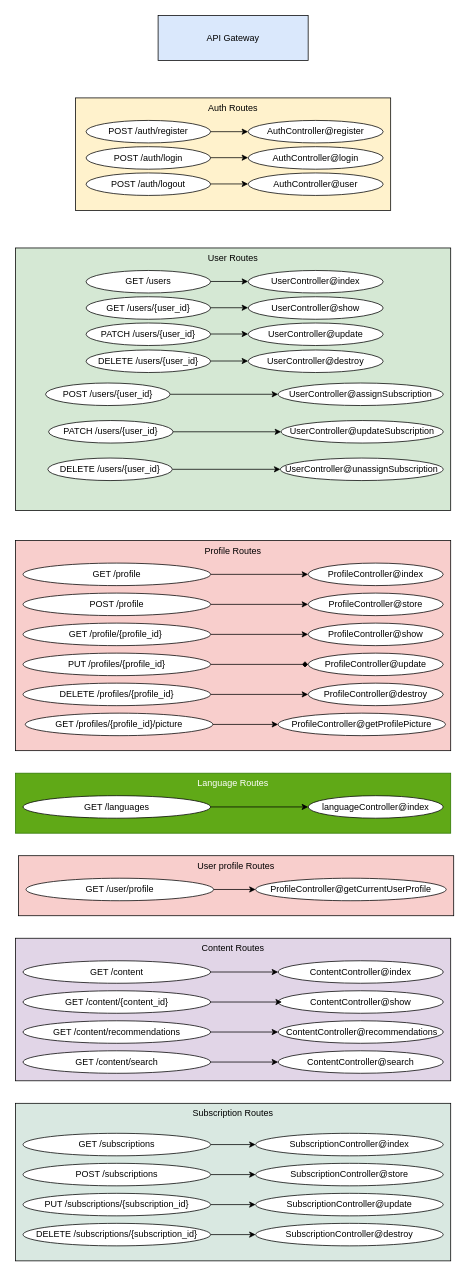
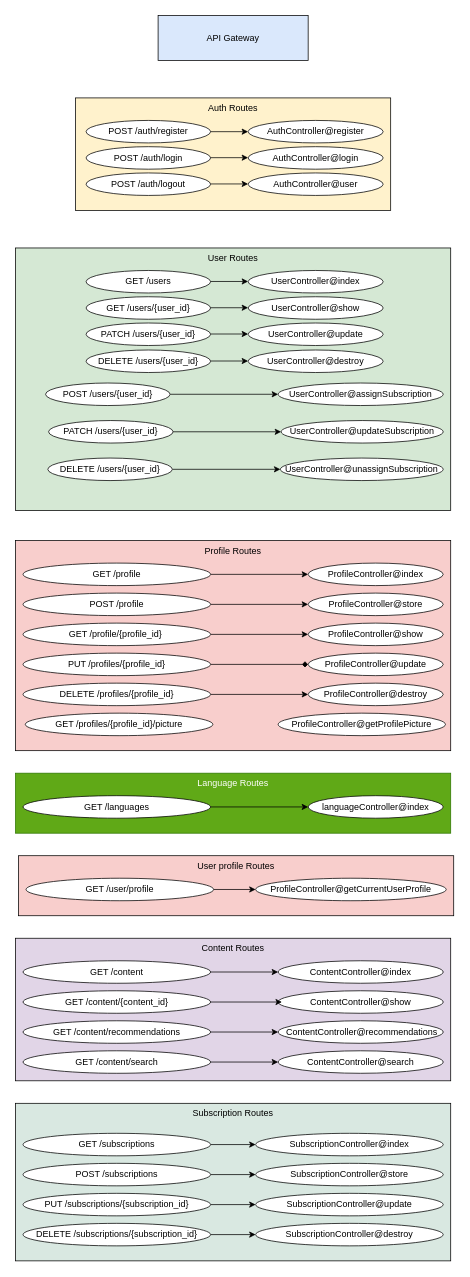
  <mxCell id="0" />
  <mxCell id="1" parent="0" />
  <mxCell id="2" value="API Gateway" style="shape=rectangle;whiteSpace=wrap;html=1;fillColor=#dae8fc;" parent="1" vertex="1"><mxGeometry x="210" y="20" width="200" height="60" as="geometry" /></mxCell>
  <mxCell id="3" value="Auth Routes" style="shape=rectangle;whiteSpace=wrap;html=1;fillColor=#fff2cc;verticalAlign=top;" parent="1" vertex="1"><mxGeometry x="100" y="130" width="420" height="150" as="geometry" /></mxCell>
  <mxCell id="4" value="POST /auth/register" style="ellipse;whiteSpace=wrap;html=1;" parent="1" vertex="1"><mxGeometry x="114" y="160" width="166" height="30" as="geometry" /></mxCell>
  <mxCell id="5" value="POST /auth/login" style="ellipse;whiteSpace=wrap;html=1;" parent="1" vertex="1"><mxGeometry x="114" y="195" width="166" height="30" as="geometry" /></mxCell>
  <mxCell id="6" value="POST /auth/logout" style="ellipse;whiteSpace=wrap;html=1;" parent="1" vertex="1"><mxGeometry x="114" y="230" width="166" height="30" as="geometry" /></mxCell>
  <mxCell id="7" value="User Routes" style="shape=rectangle;whiteSpace=wrap;html=1;fillColor=#d5e8d4;verticalAlign=top;" parent="1" vertex="1"><mxGeometry x="20" y="330" width="580" height="350" as="geometry" /></mxCell>
  <mxCell id="8" value="GET /users" style="ellipse;whiteSpace=wrap;html=1;" parent="1" vertex="1"><mxGeometry x="114" y="360" width="166" height="30" as="geometry" /></mxCell>
  <mxCell id="9" value="GET /users/{user_id}" style="ellipse;whiteSpace=wrap;html=1;" parent="1" vertex="1"><mxGeometry x="114" y="395" width="166" height="30" as="geometry" /></mxCell>
  <mxCell id="10" value="PATCH /users/{user_id}" style="ellipse;whiteSpace=wrap;html=1;" parent="1" vertex="1"><mxGeometry x="114" y="430" width="166" height="30" as="geometry" /></mxCell>
  <mxCell id="11" value="DELETE /users/{user_id}" style="ellipse;whiteSpace=wrap;html=1;" parent="1" vertex="1"><mxGeometry x="114" y="466" width="166" height="30" as="geometry" /></mxCell>
  <mxCell id="12" value="Profile Routes" style="shape=rectangle;whiteSpace=wrap;html=1;fillColor=#f8cecc;verticalAlign=top;" parent="1" vertex="1"><mxGeometry x="20" y="720" width="580" height="280" as="geometry" /></mxCell>
  <mxCell id="13" style="edgeStyle=orthogonalEdgeStyle;rounded=0;orthogonalLoop=1;jettySize=auto;html=1;exitX=1;exitY=0.5;exitDx=0;exitDy=0;" parent="1" source="14" target="54" edge="1"><mxGeometry relative="1" as="geometry" /></mxCell>
  <mxCell id="14" value="GET /profile" style="ellipse;whiteSpace=wrap;html=1;" parent="1" vertex="1"><mxGeometry x="30" y="750" width="250" height="30" as="geometry" /></mxCell>
  <mxCell id="15" style="edgeStyle=orthogonalEdgeStyle;rounded=0;orthogonalLoop=1;jettySize=auto;html=1;entryX=0;entryY=0.5;entryDx=0;entryDy=0;" parent="1" source="16" target="55" edge="1"><mxGeometry relative="1" as="geometry" /></mxCell>
  <mxCell id="16" value="POST /profile" style="ellipse;whiteSpace=wrap;html=1;" parent="1" vertex="1"><mxGeometry x="30" y="790" width="250" height="30" as="geometry" /></mxCell>
  <mxCell id="17" style="edgeStyle=orthogonalEdgeStyle;rounded=0;orthogonalLoop=1;jettySize=auto;html=1;entryX=0;entryY=0.5;entryDx=0;entryDy=0;" parent="1" source="18" target="56" edge="1"><mxGeometry relative="1" as="geometry" /></mxCell>
  <mxCell id="18" value="GET /profile/{profile_id}&amp;nbsp;" style="ellipse;whiteSpace=wrap;html=1;" parent="1" vertex="1"><mxGeometry x="30" y="830" width="250" height="30" as="geometry" /></mxCell>
  <mxCell id="19" style="edgeStyle=orthogonalEdgeStyle;rounded=0;orthogonalLoop=1;jettySize=auto;html=1;entryX=0;entryY=0.5;entryDx=0;entryDy=0;endArrow=diamond;" parent="1" source="20" target="57" edge="1"><mxGeometry relative="1" as="geometry" /></mxCell>
  <mxCell id="20" value="PUT /profiles/{profile_id}" style="ellipse;whiteSpace=wrap;html=1;" parent="1" vertex="1"><mxGeometry x="30" y="870" width="250" height="30" as="geometry" /></mxCell>
  <mxCell id="21" style="edgeStyle=orthogonalEdgeStyle;rounded=0;orthogonalLoop=1;jettySize=auto;html=1;entryX=0;entryY=0.5;entryDx=0;entryDy=0;" parent="1" source="22" target="58" edge="1"><mxGeometry relative="1" as="geometry" /></mxCell>
  <mxCell id="22" value="DELETE /profiles/{profile_id}" style="ellipse;whiteSpace=wrap;html=1;" parent="1" vertex="1"><mxGeometry x="30" y="910" width="250" height="30" as="geometry" /></mxCell>
  <mxCell id="23" value="Content Routes" style="shape=rectangle;whiteSpace=wrap;html=1;fillColor=#e1d5e7;verticalAlign=top;" parent="1" vertex="1"><mxGeometry x="20" y="1250" width="580" height="190" as="geometry" /></mxCell>
  <mxCell id="24" style="edgeStyle=orthogonalEdgeStyle;rounded=0;orthogonalLoop=1;jettySize=auto;html=1;exitX=1;exitY=0.5;exitDx=0;exitDy=0;entryX=0;entryY=0.5;entryDx=0;entryDy=0;" parent="1" source="25" target="59" edge="1"><mxGeometry relative="1" as="geometry" /></mxCell>
  <mxCell id="25" value="GET /content" style="ellipse;whiteSpace=wrap;html=1;" parent="1" vertex="1"><mxGeometry x="30" y="1280" width="250" height="30" as="geometry" /></mxCell>
  <mxCell id="26" value="GET /content/{content_id}" style="ellipse;whiteSpace=wrap;html=1;" parent="1" vertex="1"><mxGeometry x="30" y="1320" width="250" height="30" as="geometry" /></mxCell>
  <mxCell id="27" style="edgeStyle=orthogonalEdgeStyle;rounded=0;orthogonalLoop=1;jettySize=auto;html=1;exitX=1;exitY=0.5;exitDx=0;exitDy=0;entryX=0;entryY=0.5;entryDx=0;entryDy=0;" parent="1" source="28" target="61" edge="1"><mxGeometry relative="1" as="geometry" /></mxCell>
  <mxCell id="28" value="GET /content/recommendations" style="ellipse;whiteSpace=wrap;html=1;" parent="1" vertex="1"><mxGeometry x="30" y="1360" width="250" height="30" as="geometry" /></mxCell>
  <mxCell id="29" style="edgeStyle=orthogonalEdgeStyle;rounded=0;orthogonalLoop=1;jettySize=auto;html=1;exitX=1;exitY=0.5;exitDx=0;exitDy=0;entryX=0;entryY=0.5;entryDx=0;entryDy=0;" parent="1" source="30" target="62" edge="1"><mxGeometry relative="1" as="geometry" /></mxCell>
  <mxCell id="30" value="GET /content/search" style="ellipse;whiteSpace=wrap;html=1;" parent="1" vertex="1"><mxGeometry x="30" y="1400" width="250" height="30" as="geometry" /></mxCell>
  <mxCell id="31" value="Subscription Routes" style="shape=rectangle;whiteSpace=wrap;html=1;fillColor=#d9e8e1;verticalAlign=top;" parent="1" vertex="1"><mxGeometry x="20" y="1470" width="580" height="210" as="geometry" /></mxCell>
  <mxCell id="32" style="edgeStyle=orthogonalEdgeStyle;rounded=0;orthogonalLoop=1;jettySize=auto;html=1;exitX=1;exitY=0.5;exitDx=0;exitDy=0;entryX=0;entryY=0.5;entryDx=0;entryDy=0;" parent="1" source="33" target="64" edge="1"><mxGeometry relative="1" as="geometry" /></mxCell>
  <mxCell id="33" value="GET /subscriptions" style="ellipse;whiteSpace=wrap;html=1;" parent="1" vertex="1"><mxGeometry x="30" y="1510" width="250" height="30" as="geometry" /></mxCell>
  <mxCell id="34" style="edgeStyle=orthogonalEdgeStyle;rounded=0;orthogonalLoop=1;jettySize=auto;html=1;exitX=1;exitY=0.5;exitDx=0;exitDy=0;entryX=0;entryY=0.5;entryDx=0;entryDy=0;" parent="1" source="35" target="65" edge="1"><mxGeometry relative="1" as="geometry" /></mxCell>
  <mxCell id="35" value="POST /subscriptions" style="ellipse;whiteSpace=wrap;html=1;" parent="1" vertex="1"><mxGeometry x="30" y="1550" width="250" height="30" as="geometry" /></mxCell>
  <mxCell id="36" style="edgeStyle=orthogonalEdgeStyle;rounded=0;orthogonalLoop=1;jettySize=auto;html=1;exitX=1;exitY=0.5;exitDx=0;exitDy=0;entryX=0;entryY=0.5;entryDx=0;entryDy=0;" parent="1" source="37" target="66" edge="1"><mxGeometry relative="1" as="geometry" /></mxCell>
  <mxCell id="37" value="PUT /subscriptions/{subscription_id}" style="ellipse;whiteSpace=wrap;html=1;" parent="1" vertex="1"><mxGeometry x="30" y="1590" width="250" height="30" as="geometry" /></mxCell>
  <mxCell id="38" style="edgeStyle=orthogonalEdgeStyle;rounded=0;orthogonalLoop=1;jettySize=auto;html=1;exitX=1;exitY=0.5;exitDx=0;exitDy=0;entryX=0;entryY=0.5;entryDx=0;entryDy=0;" parent="1" source="39" target="67" edge="1"><mxGeometry relative="1" as="geometry" /></mxCell>
  <mxCell id="39" value="DELETE /subscriptions/{subscription_id}" style="ellipse;whiteSpace=wrap;html=1;" parent="1" vertex="1"><mxGeometry x="30" y="1630" width="250" height="30" as="geometry" /></mxCell>
  <mxCell id="40" value="AuthController@register" style="ellipse;whiteSpace=wrap;html=1;" parent="1" vertex="1"><mxGeometry x="330" y="160" width="180" height="30" as="geometry" /></mxCell>
  <mxCell id="41" value="AuthController@login" style="ellipse;whiteSpace=wrap;html=1;" parent="1" vertex="1"><mxGeometry x="330" y="195" width="180" height="30" as="geometry" /></mxCell>
  <mxCell id="42" value="AuthController@user" style="ellipse;whiteSpace=wrap;html=1;" parent="1" vertex="1"><mxGeometry x="330" y="230" width="180" height="30" as="geometry" /></mxCell>
  <mxCell id="43" value="" style="endArrow=classic;html=1;rounded=0;entryX=0;entryY=0.5;entryDx=0;entryDy=0;exitX=1;exitY=0.5;exitDx=0;exitDy=0;" parent="1" source="4" target="40" edge="1"><mxGeometry width="50" height="50" relative="1" as="geometry"><mxPoint x="190" y="480" as="sourcePoint" /><mxPoint x="240" y="430" as="targetPoint" /></mxGeometry></mxCell>
  <mxCell id="44" value="" style="endArrow=classic;html=1;rounded=0;entryX=0;entryY=0.5;entryDx=0;entryDy=0;exitX=1;exitY=0.5;exitDx=0;exitDy=0;" parent="1" edge="1"><mxGeometry width="50" height="50" relative="1" as="geometry"><mxPoint x="280" y="209.66" as="sourcePoint" /><mxPoint x="330" y="209.66" as="targetPoint" /></mxGeometry></mxCell>
  <mxCell id="45" value="" style="endArrow=classic;html=1;rounded=0;entryX=0;entryY=0.5;entryDx=0;entryDy=0;exitX=1;exitY=0.5;exitDx=0;exitDy=0;" parent="1" edge="1"><mxGeometry width="50" height="50" relative="1" as="geometry"><mxPoint x="280" y="244.66" as="sourcePoint" /><mxPoint x="330" y="244.66" as="targetPoint" /></mxGeometry></mxCell>
  <mxCell id="46" value="UserController@index" style="ellipse;whiteSpace=wrap;html=1;" parent="1" vertex="1"><mxGeometry x="330" y="360" width="180" height="30" as="geometry" /></mxCell>
  <mxCell id="47" value="UserController@show" style="ellipse;whiteSpace=wrap;html=1;" parent="1" vertex="1"><mxGeometry x="330" y="395" width="180" height="30" as="geometry" /></mxCell>
  <mxCell id="48" value="UserController@update" style="ellipse;whiteSpace=wrap;html=1;" parent="1" vertex="1"><mxGeometry x="330" y="430" width="180" height="30" as="geometry" /></mxCell>
  <mxCell id="49" value="UserController@destroy" style="ellipse;whiteSpace=wrap;html=1;" parent="1" vertex="1"><mxGeometry x="330" y="466" width="180" height="30" as="geometry" /></mxCell>
  <mxCell id="50" value="" style="endArrow=classic;html=1;rounded=0;entryX=0;entryY=0.5;entryDx=0;entryDy=0;exitX=1;exitY=0.5;exitDx=0;exitDy=0;" parent="1" edge="1"><mxGeometry width="50" height="50" relative="1" as="geometry"><mxPoint x="280" y="374.66" as="sourcePoint" /><mxPoint x="330" y="374.66" as="targetPoint" /></mxGeometry></mxCell>
  <mxCell id="51" value="" style="endArrow=classic;html=1;rounded=0;entryX=0;entryY=0.5;entryDx=0;entryDy=0;exitX=1;exitY=0.5;exitDx=0;exitDy=0;" parent="1" edge="1"><mxGeometry width="50" height="50" relative="1" as="geometry"><mxPoint x="280" y="409.66" as="sourcePoint" /><mxPoint x="330" y="409.66" as="targetPoint" /></mxGeometry></mxCell>
  <mxCell id="52" value="" style="endArrow=classic;html=1;rounded=0;entryX=0;entryY=0.5;entryDx=0;entryDy=0;exitX=1;exitY=0.5;exitDx=0;exitDy=0;" parent="1" edge="1"><mxGeometry width="50" height="50" relative="1" as="geometry"><mxPoint x="280" y="444.66" as="sourcePoint" /><mxPoint x="330" y="444.66" as="targetPoint" /></mxGeometry></mxCell>
  <mxCell id="53" value="" style="endArrow=classic;html=1;rounded=0;entryX=0;entryY=0.5;entryDx=0;entryDy=0;exitX=1;exitY=0.5;exitDx=0;exitDy=0;" parent="1" edge="1"><mxGeometry width="50" height="50" relative="1" as="geometry"><mxPoint x="280" y="480.66" as="sourcePoint" /><mxPoint x="330" y="480.66" as="targetPoint" /></mxGeometry></mxCell>
  <mxCell id="54" value="ProfileController@index" style="ellipse;whiteSpace=wrap;html=1;" parent="1" vertex="1"><mxGeometry x="410" y="750" width="180" height="30" as="geometry" /></mxCell>
  <mxCell id="55" value="ProfileController@store" style="ellipse;whiteSpace=wrap;html=1;" parent="1" vertex="1"><mxGeometry x="410" y="790" width="180" height="30" as="geometry" /></mxCell>
  <mxCell id="56" value="ProfileController@show" style="ellipse;whiteSpace=wrap;html=1;" parent="1" vertex="1"><mxGeometry x="410" y="830" width="180" height="30" as="geometry" /></mxCell>
  <mxCell id="57" value="ProfileController@update" style="ellipse;whiteSpace=wrap;html=1;" parent="1" vertex="1"><mxGeometry x="410" y="870" width="180" height="30" as="geometry" /></mxCell>
  <mxCell id="58" value="ProfileController@destroy" style="ellipse;whiteSpace=wrap;html=1;" parent="1" vertex="1"><mxGeometry x="410" y="910" width="180" height="30" as="geometry" /></mxCell>
  <mxCell id="59" value="ContentController@index" style="ellipse;whiteSpace=wrap;html=1;" parent="1" vertex="1"><mxGeometry x="370" y="1280" width="220" height="30" as="geometry" /></mxCell>
  <mxCell id="60" value="ContentController@show" style="ellipse;whiteSpace=wrap;html=1;" parent="1" vertex="1"><mxGeometry x="370" y="1320" width="220" height="30" as="geometry" /></mxCell>
  <mxCell id="61" value="&amp;nbsp;ContentController@recommendations" style="ellipse;whiteSpace=wrap;html=1;" parent="1" vertex="1"><mxGeometry x="370" y="1360" width="220" height="30" as="geometry" /></mxCell>
  <mxCell id="62" value="&lt;div&gt;&lt;span style=&quot;background-color: initial;&quot;&gt;ContentController@search&lt;/span&gt;&lt;/div&gt;" style="ellipse;whiteSpace=wrap;html=1;" parent="1" vertex="1"><mxGeometry x="370" y="1400" width="220" height="30" as="geometry" /></mxCell>
  <mxCell id="63" style="edgeStyle=orthogonalEdgeStyle;rounded=0;orthogonalLoop=1;jettySize=auto;html=1;exitX=1;exitY=0.5;exitDx=0;exitDy=0;entryX=0.023;entryY=0.5;entryDx=0;entryDy=0;entryPerimeter=0;" parent="1" source="26" target="60" edge="1"><mxGeometry relative="1" as="geometry" /></mxCell>
  <mxCell id="64" value="SubscriptionController@index" style="ellipse;whiteSpace=wrap;html=1;" parent="1" vertex="1"><mxGeometry x="340" y="1510" width="250" height="30" as="geometry" /></mxCell>
  <mxCell id="65" value="SubscriptionController@store" style="ellipse;whiteSpace=wrap;html=1;" parent="1" vertex="1"><mxGeometry x="340" y="1550" width="250" height="30" as="geometry" /></mxCell>
  <mxCell id="66" value="SubscriptionController@update" style="ellipse;whiteSpace=wrap;html=1;" parent="1" vertex="1"><mxGeometry x="340" y="1590" width="250" height="30" as="geometry" /></mxCell>
  <mxCell id="67" value="SubscriptionController@destroy" style="ellipse;whiteSpace=wrap;html=1;" parent="1" vertex="1"><mxGeometry x="340" y="1630" width="250" height="30" as="geometry" /></mxCell>
  <mxCell id="68" style="edgeStyle=orthogonalEdgeStyle;rounded=0;orthogonalLoop=1;jettySize=auto;html=1;exitX=0.5;exitY=1;exitDx=0;exitDy=0;" edge="1" parent="1" source="3" target="3"><mxGeometry relative="1" as="geometry" /></mxCell>
  <mxCell id="69" style="edgeStyle=orthogonalEdgeStyle;rounded=0;orthogonalLoop=1;jettySize=auto;html=1;entryX=0;entryY=0.5;entryDx=0;entryDy=0;" edge="1" parent="1" source="70" target="71"><mxGeometry relative="1" as="geometry" /></mxCell>
  <mxCell id="70" value="POST /users/{user_id}" style="ellipse;whiteSpace=wrap;html=1;" vertex="1" parent="1"><mxGeometry x="60" y="510" width="166" height="30" as="geometry" /></mxCell>
  <mxCell id="71" value="UserController@assignSubscription" style="ellipse;whiteSpace=wrap;html=1;" vertex="1" parent="1"><mxGeometry x="370" y="510" width="220" height="30" as="geometry" /></mxCell>
  <mxCell id="72" style="edgeStyle=orthogonalEdgeStyle;rounded=0;orthogonalLoop=1;jettySize=auto;html=1;entryX=0;entryY=0.5;entryDx=0;entryDy=0;" edge="1" parent="1" source="73" target="74"><mxGeometry relative="1" as="geometry" /></mxCell>
  <mxCell id="73" value="PATCH /users/{user_id}" style="ellipse;whiteSpace=wrap;html=1;" vertex="1" parent="1"><mxGeometry x="64" y="560" width="166" height="30" as="geometry" /></mxCell>
  <mxCell id="74" value="UserController@updateSubscription" style="ellipse;whiteSpace=wrap;html=1;" vertex="1" parent="1"><mxGeometry x="374" y="560" width="216" height="30" as="geometry" /></mxCell>
  <mxCell id="75" style="edgeStyle=orthogonalEdgeStyle;rounded=0;orthogonalLoop=1;jettySize=auto;html=1;entryX=0;entryY=0.5;entryDx=0;entryDy=0;" edge="1" parent="1" source="76" target="77"><mxGeometry relative="1" as="geometry" /></mxCell>
  <mxCell id="76" value="DELETE /users/{user_id}" style="ellipse;whiteSpace=wrap;html=1;" vertex="1" parent="1"><mxGeometry x="63" y="610" width="166" height="30" as="geometry" /></mxCell>
  <mxCell id="77" value="UserController@unassignSubscription" style="ellipse;whiteSpace=wrap;html=1;" vertex="1" parent="1"><mxGeometry x="373" y="610" width="217" height="30" as="geometry" /></mxCell>
- <mxCell id="78" style="edgeStyle=orthogonalEdgeStyle;rounded=0;orthogonalLoop=1;jettySize=auto;html=1;entryX=0;entryY=0.5;entryDx=0;entryDy=0;" edge="1" parent="1" source="79" target="80"><mxGeometry relative="1" as="geometry" /></mxCell>
  <mxCell id="79" value="GET /profiles/{profile_id}/picture" style="ellipse;whiteSpace=wrap;html=1;" vertex="1" parent="1"><mxGeometry x="33" y="950" width="250" height="30" as="geometry" /></mxCell>
  <mxCell id="80" value="ProfileController@getProfilePicture" style="ellipse;whiteSpace=wrap;html=1;" vertex="1" parent="1"><mxGeometry x="370" y="950" width="223" height="30" as="geometry" /></mxCell>
  <mxCell id="81" value="Language Routes" style="shape=rectangle;whiteSpace=wrap;html=1;verticalAlign=top;fillColor=#60a917;fontColor=#ffffff;strokeColor=#2D7600;" vertex="1" parent="1"><mxGeometry x="20" y="1030" width="580" height="80" as="geometry" /></mxCell>
  <mxCell id="82" style="edgeStyle=orthogonalEdgeStyle;rounded=0;orthogonalLoop=1;jettySize=auto;html=1;exitX=1;exitY=0.5;exitDx=0;exitDy=0;" edge="1" parent="1" source="83" target="84"><mxGeometry relative="1" as="geometry" /></mxCell>
  <mxCell id="83" value="GET /languages" style="ellipse;whiteSpace=wrap;html=1;" vertex="1" parent="1"><mxGeometry x="30" y="1060" width="250" height="30" as="geometry" /></mxCell>
  <mxCell id="84" value="languageController@index" style="ellipse;whiteSpace=wrap;html=1;" vertex="1" parent="1"><mxGeometry x="410" y="1060" width="180" height="30" as="geometry" /></mxCell>
  <mxCell id="85" value="User profile Routes" style="shape=rectangle;whiteSpace=wrap;html=1;fillColor=#f8cecc;verticalAlign=top;" vertex="1" parent="1"><mxGeometry x="24" y="1140" width="580" height="80" as="geometry" /></mxCell>
  <mxCell id="86" style="edgeStyle=orthogonalEdgeStyle;rounded=0;orthogonalLoop=1;jettySize=auto;html=1;exitX=1;exitY=0.5;exitDx=0;exitDy=0;" edge="1" parent="1" source="87" target="88"><mxGeometry relative="1" as="geometry" /></mxCell>
  <mxCell id="87" value="GET /user/profile" style="ellipse;whiteSpace=wrap;html=1;" vertex="1" parent="1"><mxGeometry x="34" y="1170" width="250" height="30" as="geometry" /></mxCell>
  <mxCell id="88" value="ProfileController@getCurrentUserProfile" style="ellipse;whiteSpace=wrap;html=1;" vertex="1" parent="1"><mxGeometry x="340" y="1170" width="254" height="30" as="geometry" /></mxCell>
